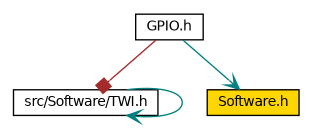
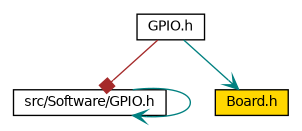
  digraph {
    node [color=black fillcolor=white fontname=Helvetica fontsize=10 shape=record style=filled]
    edge [arrowhead=vee color=teal fontname=Helvetica fontsize=10 labelfontname=Helvetica labelfontsize=10 style=solid]
-   n1 [fontcolor=black height=0.2 label="src/Software/TWI.h" width=0.4]
+   n1 [fontcolor=black height=0.2 label="src/Software/GPIO.h" width=0.4]
    n2 [height=0.2 label="GPIO.h" width=0.4]
-   n3 [fillcolor=gold height=0.2 label="Software.h" width=0.4]
+   n3 [fillcolor=gold height=0.2 label="Board.h" width=0.4]
    n1 -> n1
    n2 -> n1 [arrowhead=box color=brown]
    n2 -> n3
  }
